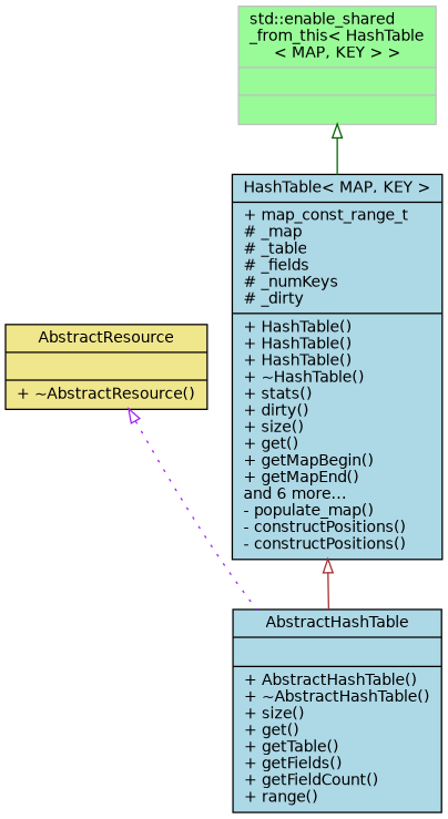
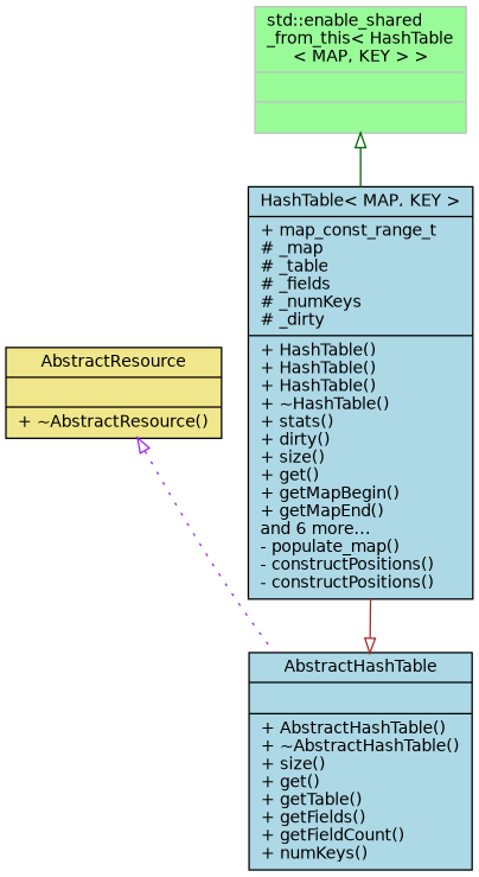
  digraph {
    node [color=black fillcolor=lightblue fontname=Helvetica fontsize=11 shape=record style=filled]
    edge [arrowtail=onormal dir=back fontname=Helvetica fontsize=11 labelfontname=Helvetica labelfontsize=11 style=solid]
    n1 [fontcolor=black height=0.2 label="{HashTable\< MAP, KEY \>\n|+ map_const_range_t\l# _map\l# _table\l# _fields\l# _numKeys\l# _dirty\l|+ HashTable()\l+ HashTable()\l+ HashTable()\l+ ~HashTable()\l+ stats()\l+ dirty()\l+ size()\l+ get()\l+ getMapBegin()\l+ getMapEnd()\land 6 more...\l- populate_map()\l- constructPositions()\l- constructPositions()\l}" width=0.4]
-   n2 [height=0.2 label="{AbstractHashTable\n||+ AbstractHashTable()\l+ ~AbstractHashTable()\l+ size()\l+ get()\l+ getTable()\l+ getFields()\l+ getFieldCount()\l+ range()\l}" width=0.4]
+   n2 [height=0.2 label="{AbstractHashTable\n||+ AbstractHashTable()\l+ ~AbstractHashTable()\l+ size()\l+ get()\l+ getTable()\l+ getFields()\l+ getFieldCount()\l+ numKeys()\l}" width=0.4]
    n3 [fillcolor=khaki height=0.2 label="{AbstractResource\n||+ ~AbstractResource()\l}" width=0.4]
    n4 [color=grey75 fillcolor=palegreen height=0.2 label="{std::enable_shared\l_from_this\< HashTable\l\< MAP, KEY \> \>\n||}" width=0.4]
-   n1 -> n2 [color=brown]
+   n2 -> n1 [color=brown]
    n3 -> n2 [color=purple style=dotted]
    n4 -> n1 [color=darkgreen]
  }
